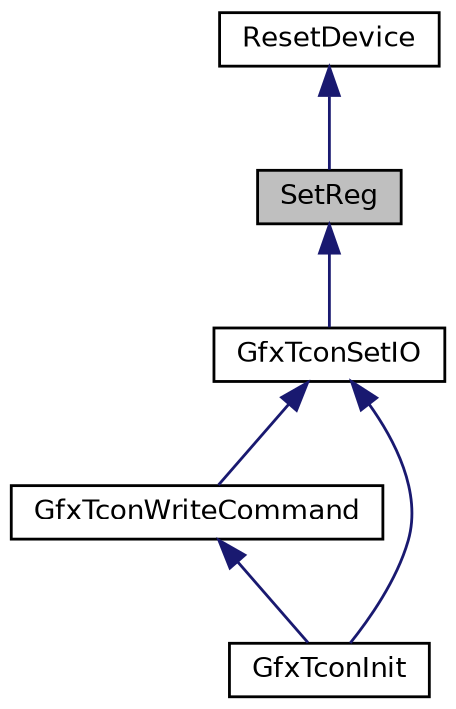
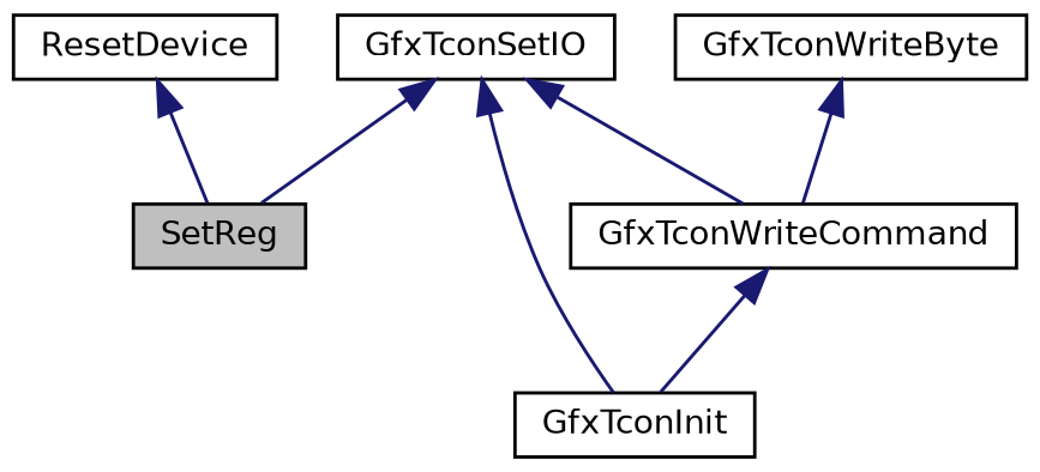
  digraph {
    rankdir=TB
    node [color=black fillcolor=white fontname=Helvetica fontsize=10 shape=record style=filled]
    edge [color=midnightblue dir=back fontname=Helvetica fontsize=10 labelfontname=Helvetica labelfontsize=10 style=solid]
    n1 [fillcolor=grey75 fontcolor=black height=0.2 label=SetReg width=0.4]
    n2 [height=0.2 label=GfxTconSetIO width=0.4]
    n3 [height=0.2 label=ResetDevice width=0.4]
    n4 [height=0.2 label=GfxTconWriteCommand width=0.4]
    n5 [height=0.2 label=GfxTconInit width=0.4]
-   n1 -> n2
+   n6 [height=0.2 label=GfxTconWriteByte width=0.4]
+   n2 -> n1
    n2 -> n4
    n2 -> n5
    n3 -> n1
    n4 -> n5
+   n6 -> n4
  }
